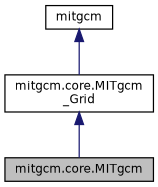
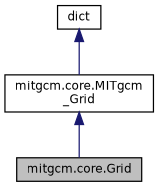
  digraph {
    node [color=black fillcolor=white fontname=Helvetica fontsize=10 shape=record style=filled]
    edge [color=midnightblue dir=back fontname=Helvetica fontsize=10 labelfontname=Helvetica labelfontsize=10 style=solid]
-   n1 [fillcolor=grey75 fontcolor=black height=0.2 label="mitgcm.core.MITgcm" width=0.4]
+   n1 [fillcolor=grey75 fontcolor=black height=0.2 label="mitgcm.core.Grid" width=0.4]
    n2 [height=0.2 label="mitgcm.core.MITgcm\l_Grid" width=0.4]
-   n3 [height=0.2 label=mitgcm width=0.4]
+   n3 [height=0.2 label=dict width=0.4]
    n2 -> n1
    n3 -> n2
  }
